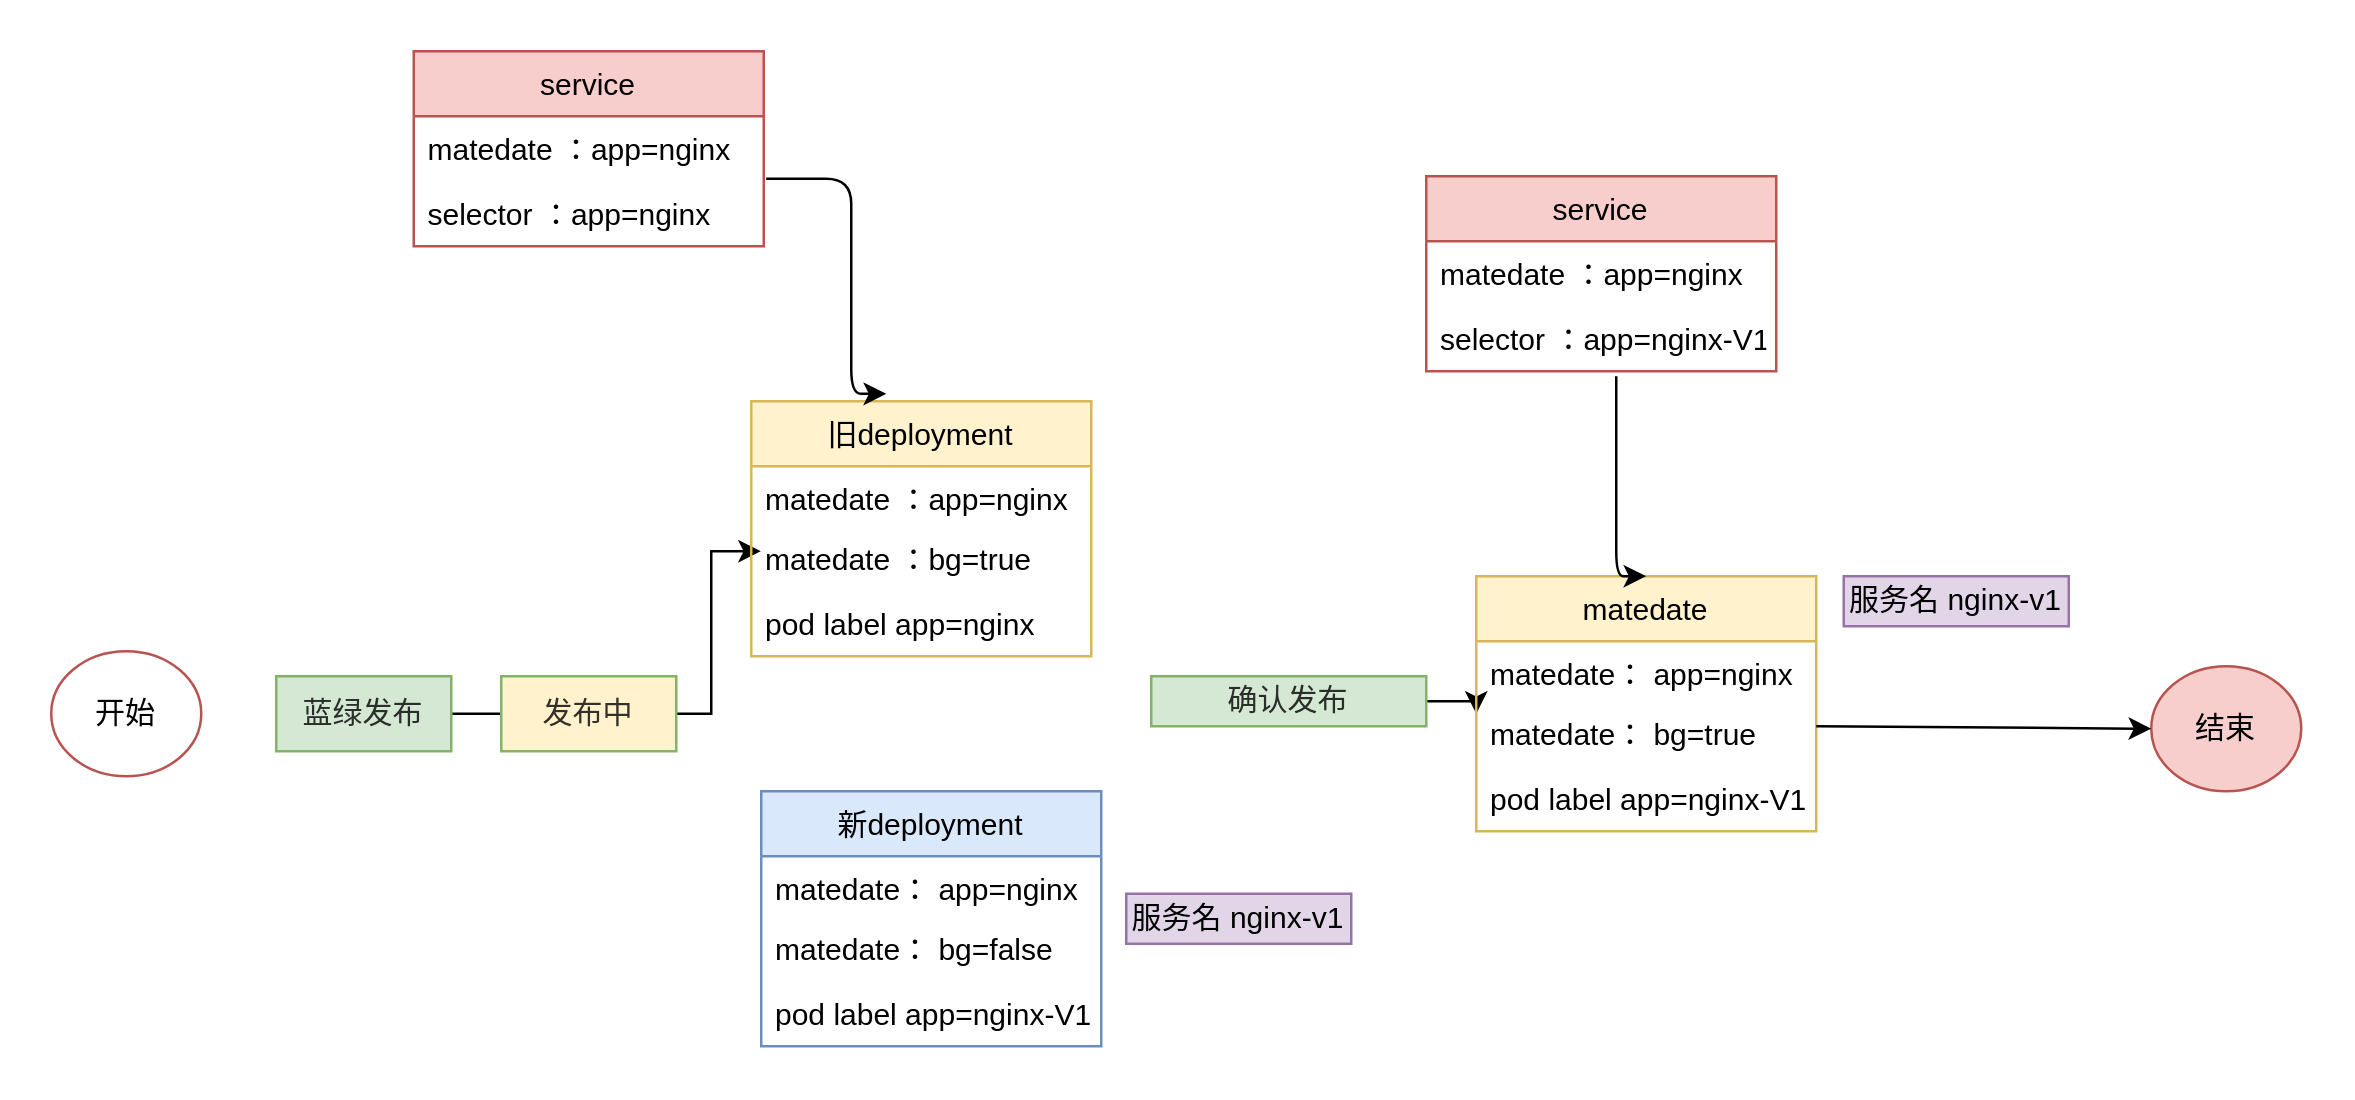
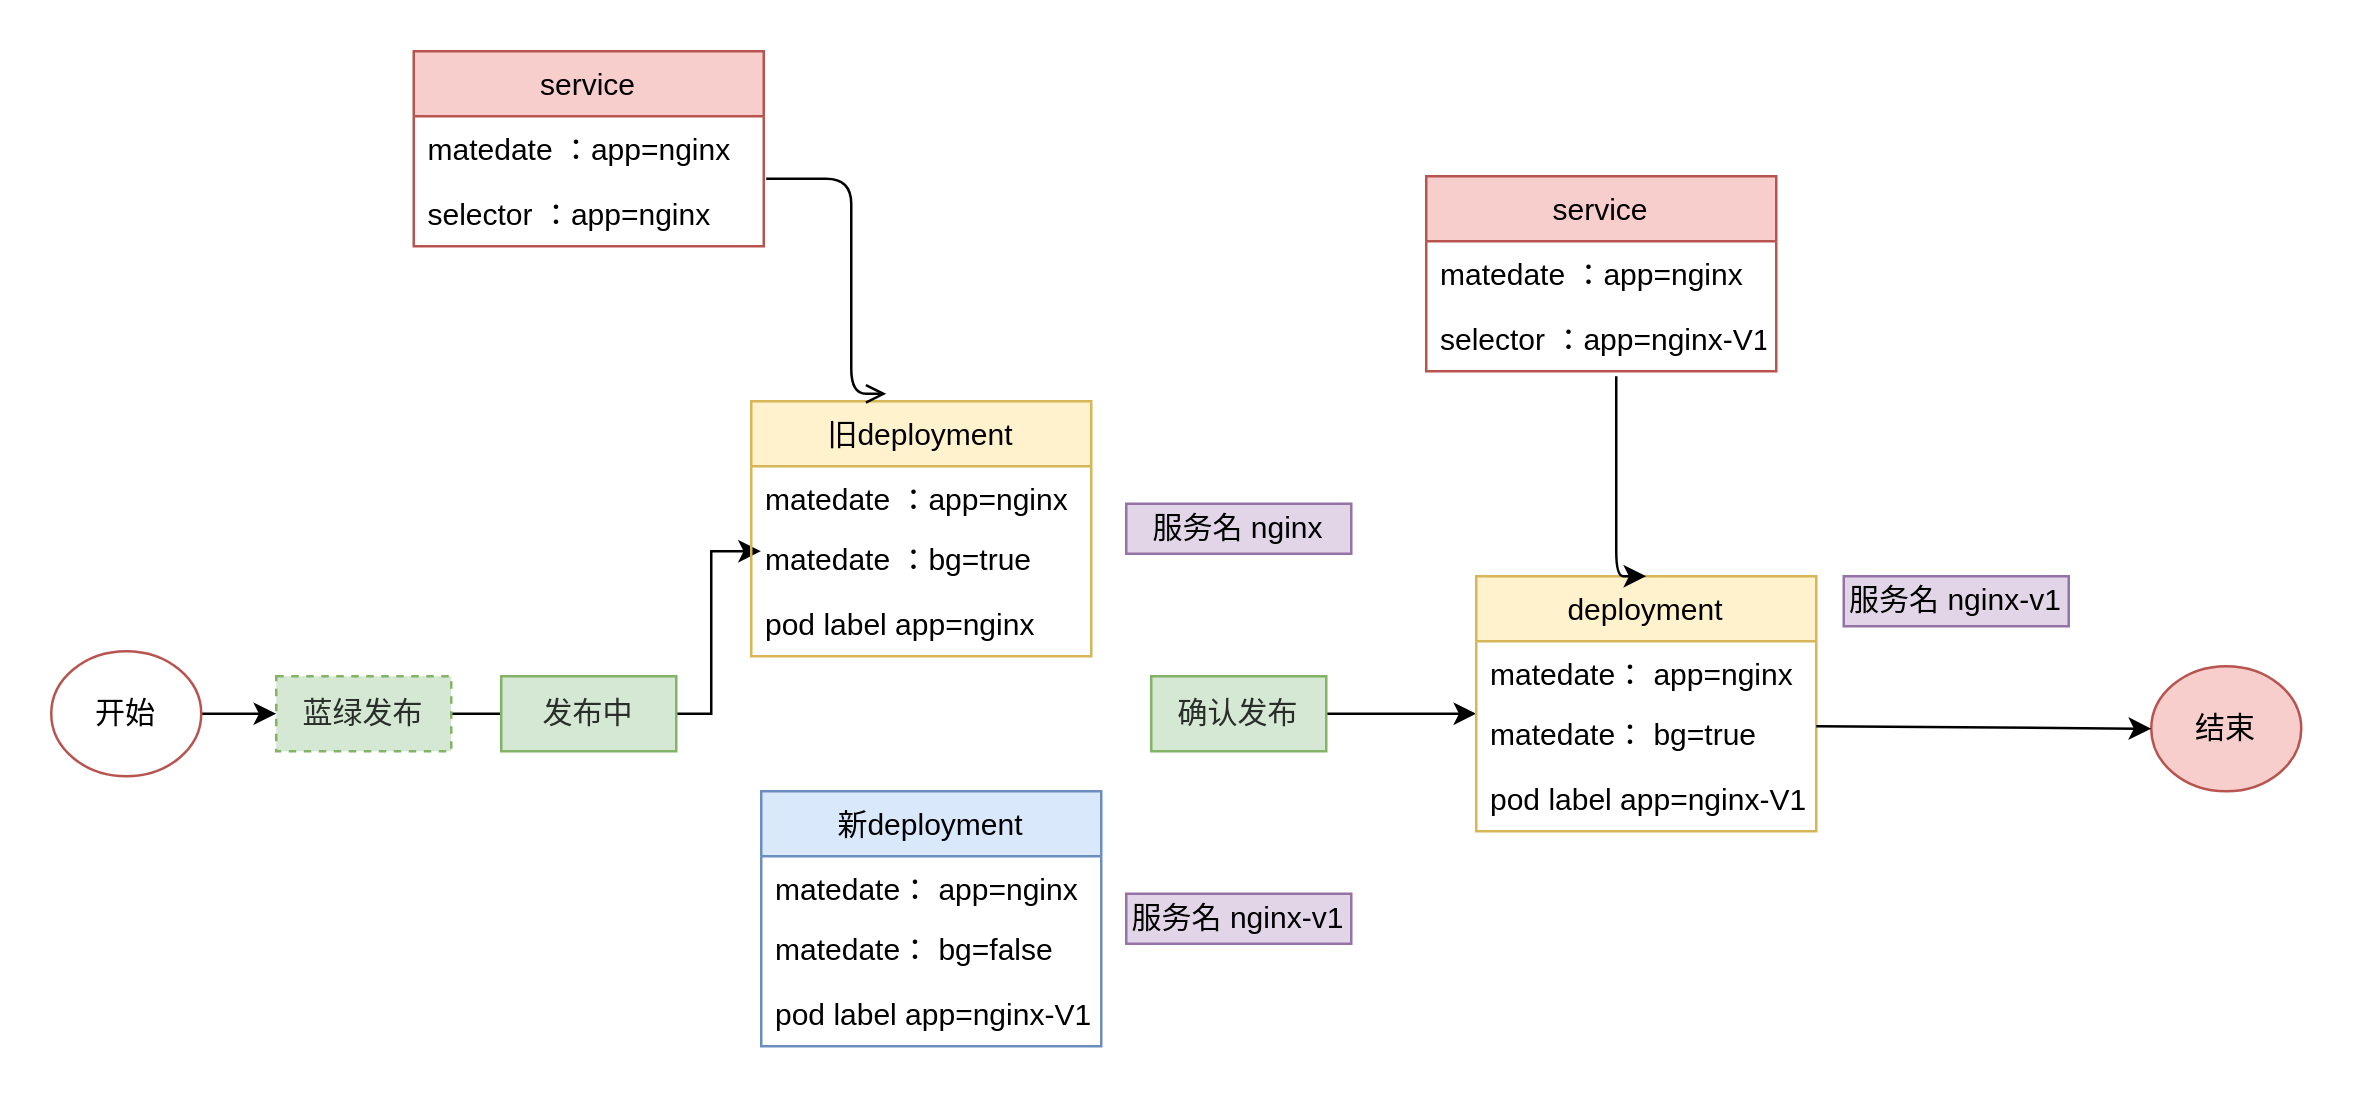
  <mxCell id="0" />
  <mxCell id="1" parent="0" />
+ <mxCell id="2" style="edgeStyle=orthogonalEdgeStyle;rounded=0;orthogonalLoop=1;jettySize=auto;html=1;exitX=1;exitY=0.5;exitDx=0;exitDy=0;" parent="1" source="3" target="5" edge="1"><mxGeometry relative="1" as="geometry"><mxPoint x="110" y="285.143" as="targetPoint" /></mxGeometry></mxCell>
  <mxCell id="3" value="开始" style="ellipse;whiteSpace=wrap;html=1;fillColor=#ffffff;strokeColor=#b85450;" parent="1" vertex="1"><mxGeometry x="20" y="260" width="60" height="50" as="geometry" /></mxCell>
  <mxCell id="4" style="edgeStyle=orthogonalEdgeStyle;rounded=0;orthogonalLoop=1;jettySize=auto;html=1;exitX=1;exitY=0.5;exitDx=0;exitDy=0;" parent="1" source="5" edge="1"><mxGeometry relative="1" as="geometry"><mxPoint x="230" y="285.143" as="targetPoint" /></mxGeometry></mxCell>
- <mxCell id="5" value="蓝绿发布" style="rounded=0;whiteSpace=wrap;html=1;textOpacity=80;fillColor=#d5e8d4;strokeColor=#82b366;" parent="1" vertex="1"><mxGeometry x="110" y="270" width="70" height="30" as="geometry" /></mxCell>
+ <mxCell id="5" value="蓝绿发布" style="rounded=0;whiteSpace=wrap;html=1;textOpacity=80;fillColor=#d5e8d4;strokeColor=#82b366;dashed=1;" parent="1" vertex="1"><mxGeometry x="110" y="270" width="70" height="30" as="geometry" /></mxCell>
  <mxCell id="6" style="edgeStyle=orthogonalEdgeStyle;rounded=0;orthogonalLoop=1;jettySize=auto;html=1;exitX=1;exitY=0.5;exitDx=0;exitDy=0;entryX=-0.001;entryY=0.077;entryDx=0;entryDy=0;entryPerimeter=0;" parent="1" source="7" edge="1"><mxGeometry relative="1" as="geometry"><mxPoint x="303.87" y="220.002" as="targetPoint" /><Array as="points"><mxPoint x="284" y="285" /><mxPoint x="284" y="220" /></Array></mxGeometry></mxCell>
- <mxCell id="7" value="发布中" style="rounded=0;whiteSpace=wrap;html=1;textOpacity=80;fillColor=#fff2cc;strokeColor=#82b366;" parent="1" vertex="1"><mxGeometry x="200" y="270" width="70" height="30" as="geometry" /></mxCell>
+ <mxCell id="7" value="发布中" style="rounded=0;whiteSpace=wrap;html=1;textOpacity=80;fillColor=#d5e8d4;strokeColor=#82b366;" parent="1" vertex="1"><mxGeometry x="200" y="270" width="70" height="30" as="geometry" /></mxCell>
  <mxCell id="8" style="edgeStyle=orthogonalEdgeStyle;rounded=0;orthogonalLoop=1;jettySize=auto;html=1;exitX=1;exitY=0.5;exitDx=0;exitDy=0;" parent="1" source="9" edge="1"><mxGeometry relative="1" as="geometry"><mxPoint x="590" y="285" as="targetPoint" /></mxGeometry></mxCell>
- <mxCell id="9" value="确认发布" style="rounded=0;whiteSpace=wrap;html=1;textOpacity=80;fillColor=#d5e8d4;strokeColor=#82b366;" parent="1" vertex="1"><mxGeometry x="460" y="270" width="110" height="20" as="geometry" /></mxCell>
+ <mxCell id="9" value="确认发布" style="rounded=0;whiteSpace=wrap;html=1;textOpacity=80;fillColor=#d5e8d4;strokeColor=#82b366;" parent="1" vertex="1"><mxGeometry x="460" y="270" width="70" height="30" as="geometry" /></mxCell>
  <mxCell id="10" value="新deployment" style="swimlane;fontStyle=0;childLayout=stackLayout;horizontal=1;startSize=26;fillColor=#dae8fc;horizontalStack=0;resizeParent=1;resizeParentMax=0;resizeLast=0;collapsible=1;marginBottom=0;strokeColor=#6c8ebf;" parent="1" vertex="1"><mxGeometry x="304" y="316" width="136" height="102" as="geometry" /></mxCell>
  <mxCell id="11" value="matedate： app=nginx" style="text;strokeColor=none;fillColor=none;align=left;verticalAlign=top;spacingLeft=4;spacingRight=4;overflow=hidden;rotatable=0;points=[[0,0.5],[1,0.5]];portConstraint=eastwest;" parent="10" vertex="1"><mxGeometry y="26" width="136" height="24" as="geometry" /></mxCell>
  <mxCell id="12" value="matedate： bg=false" style="text;strokeColor=none;fillColor=none;align=left;verticalAlign=top;spacingLeft=4;spacingRight=4;overflow=hidden;rotatable=0;points=[[0,0.5],[1,0.5]];portConstraint=eastwest;" parent="10" vertex="1"><mxGeometry y="50" width="136" height="26" as="geometry" /></mxCell>
  <mxCell id="13" value="pod label app=nginx-V1" style="text;strokeColor=none;fillColor=none;align=left;verticalAlign=top;spacingLeft=4;spacingRight=4;overflow=hidden;rotatable=0;points=[[0,0.5],[1,0.5]];portConstraint=eastwest;" parent="10" vertex="1"><mxGeometry y="76" width="136" height="26" as="geometry" /></mxCell>
  <mxCell id="14" value="service" style="swimlane;fontStyle=0;childLayout=stackLayout;horizontal=1;startSize=26;fillColor=#f8cecc;horizontalStack=0;resizeParent=1;resizeParentMax=0;resizeLast=0;collapsible=1;marginBottom=0;strokeColor=#b85450;" parent="1" vertex="1"><mxGeometry x="165" y="20" width="140" height="78" as="geometry" /></mxCell>
  <mxCell id="15" value="matedate ：app=nginx" style="text;strokeColor=none;fillColor=none;align=left;verticalAlign=top;spacingLeft=4;spacingRight=4;overflow=hidden;rotatable=0;points=[[0,0.5],[1,0.5]];portConstraint=eastwest;" parent="14" vertex="1"><mxGeometry y="26" width="140" height="26" as="geometry" /></mxCell>
  <mxCell id="16" value="selector ：app=nginx" style="text;strokeColor=none;fillColor=none;align=left;verticalAlign=top;spacingLeft=4;spacingRight=4;overflow=hidden;rotatable=0;points=[[0,0.5],[1,0.5]];portConstraint=eastwest;" parent="14" vertex="1"><mxGeometry y="52" width="140" height="26" as="geometry" /></mxCell>
  <mxCell id="17" value="旧deployment" style="swimlane;fontStyle=0;childLayout=stackLayout;horizontal=1;startSize=26;fillColor=#fff2cc;horizontalStack=0;resizeParent=1;resizeParentMax=0;resizeLast=0;collapsible=1;marginBottom=0;strokeColor=#d6b656;" parent="1" vertex="1"><mxGeometry x="300" y="160" width="136" height="102" as="geometry" /></mxCell>
  <mxCell id="18" value="matedate ：app=nginx" style="text;strokeColor=none;fillColor=none;align=left;verticalAlign=top;spacingLeft=4;spacingRight=4;overflow=hidden;rotatable=0;points=[[0,0.5],[1,0.5]];portConstraint=eastwest;" parent="17" vertex="1"><mxGeometry y="26" width="136" height="24" as="geometry" /></mxCell>
  <mxCell id="19" value="matedate ：bg=true" style="text;strokeColor=none;fillColor=none;align=left;verticalAlign=top;spacingLeft=4;spacingRight=4;overflow=hidden;rotatable=0;points=[[0,0.5],[1,0.5]];portConstraint=eastwest;" parent="17" vertex="1"><mxGeometry y="50" width="136" height="26" as="geometry" /></mxCell>
  <mxCell id="20" value="pod label app=nginx" style="text;strokeColor=none;fillColor=none;align=left;verticalAlign=top;spacingLeft=4;spacingRight=4;overflow=hidden;rotatable=0;points=[[0,0.5],[1,0.5]];portConstraint=eastwest;" parent="17" vertex="1"><mxGeometry y="76" width="136" height="26" as="geometry" /></mxCell>
- <mxCell id="21" value="" style="edgeStyle=elbowEdgeStyle;elbow=horizontal;endArrow=classic;html=1;exitX=1.007;exitY=-0.038;exitDx=0;exitDy=0;exitPerimeter=0;entryX=0.397;entryY=-0.029;entryDx=0;entryDy=0;entryPerimeter=0;" parent="1" source="16" target="17" edge="1"><mxGeometry width="50" height="50" relative="1" as="geometry"><mxPoint x="410" y="100" as="sourcePoint" /><mxPoint x="460" y="50" as="targetPoint" /><Array as="points"><mxPoint x="340" y="157" /></Array></mxGeometry></mxCell>
+ <mxCell id="21" value="" style="edgeStyle=elbowEdgeStyle;elbow=horizontal;endArrow=open;html=1;exitX=1.007;exitY=-0.038;exitDx=0;exitDy=0;exitPerimeter=0;entryX=0.397;entryY=-0.029;entryDx=0;entryDy=0;entryPerimeter=0;" parent="1" source="16" target="17" edge="1"><mxGeometry width="50" height="50" relative="1" as="geometry"><mxPoint x="410" y="100" as="sourcePoint" /><mxPoint x="460" y="50" as="targetPoint" /><Array as="points"><mxPoint x="340" y="157" /></Array></mxGeometry></mxCell>
+ <mxCell id="22" value="服务名 nginx" style="text;html=1;strokeColor=#9673a6;fillColor=#e1d5e7;align=center;verticalAlign=middle;whiteSpace=wrap;rounded=0;" parent="1" vertex="1"><mxGeometry x="450" y="201" width="90" height="20" as="geometry" /></mxCell>
  <mxCell id="23" value="服务名 nginx-v1" style="text;html=1;strokeColor=#9673a6;fillColor=#e1d5e7;align=center;verticalAlign=middle;whiteSpace=wrap;rounded=0;" parent="1" vertex="1"><mxGeometry x="450" y="357" width="90" height="20" as="geometry" /></mxCell>
- <mxCell id="24" value="matedate" style="swimlane;fontStyle=0;childLayout=stackLayout;horizontal=1;startSize=26;fillColor=#fff2cc;horizontalStack=0;resizeParent=1;resizeParentMax=0;resizeLast=0;collapsible=1;marginBottom=0;strokeColor=#d6b656;" parent="1" vertex="1"><mxGeometry x="590" y="230" width="136" height="102" as="geometry" /></mxCell>
+ <mxCell id="24" value="deployment" style="swimlane;fontStyle=0;childLayout=stackLayout;horizontal=1;startSize=26;fillColor=#fff2cc;horizontalStack=0;resizeParent=1;resizeParentMax=0;resizeLast=0;collapsible=1;marginBottom=0;strokeColor=#d6b656;" parent="1" vertex="1"><mxGeometry x="590" y="230" width="136" height="102" as="geometry" /></mxCell>
  <mxCell id="25" value="matedate： app=nginx" style="text;strokeColor=none;fillColor=none;align=left;verticalAlign=top;spacingLeft=4;spacingRight=4;overflow=hidden;rotatable=0;points=[[0,0.5],[1,0.5]];portConstraint=eastwest;" parent="24" vertex="1"><mxGeometry y="26" width="136" height="24" as="geometry" /></mxCell>
  <mxCell id="26" value="matedate： bg=true" style="text;strokeColor=none;fillColor=none;align=left;verticalAlign=top;spacingLeft=4;spacingRight=4;overflow=hidden;rotatable=0;points=[[0,0.5],[1,0.5]];portConstraint=eastwest;" parent="24" vertex="1"><mxGeometry y="50" width="136" height="26" as="geometry" /></mxCell>
  <mxCell id="27" value="pod label app=nginx-V1" style="text;strokeColor=none;fillColor=none;align=left;verticalAlign=top;spacingLeft=4;spacingRight=4;overflow=hidden;rotatable=0;points=[[0,0.5],[1,0.5]];portConstraint=eastwest;" parent="24" vertex="1"><mxGeometry y="76" width="136" height="26" as="geometry" /></mxCell>
  <mxCell id="28" value="service" style="swimlane;fontStyle=0;childLayout=stackLayout;horizontal=1;startSize=26;fillColor=#f8cecc;horizontalStack=0;resizeParent=1;resizeParentMax=0;resizeLast=0;collapsible=1;marginBottom=0;strokeColor=#b85450;" parent="1" vertex="1"><mxGeometry x="570" y="70" width="140" height="78" as="geometry" /></mxCell>
  <mxCell id="29" value="matedate ：app=nginx" style="text;strokeColor=none;fillColor=none;align=left;verticalAlign=top;spacingLeft=4;spacingRight=4;overflow=hidden;rotatable=0;points=[[0,0.5],[1,0.5]];portConstraint=eastwest;" parent="28" vertex="1"><mxGeometry y="26" width="140" height="26" as="geometry" /></mxCell>
  <mxCell id="30" value="selector ：app=nginx-V1" style="text;strokeColor=none;fillColor=none;align=left;verticalAlign=top;spacingLeft=4;spacingRight=4;overflow=hidden;rotatable=0;points=[[0,0.5],[1,0.5]];portConstraint=eastwest;" parent="28" vertex="1"><mxGeometry y="52" width="140" height="26" as="geometry" /></mxCell>
  <mxCell id="31" value="" style="edgeStyle=elbowEdgeStyle;elbow=horizontal;endArrow=classic;html=1;entryX=0.5;entryY=0;entryDx=0;entryDy=0;" parent="1" target="24" edge="1"><mxGeometry width="50" height="50" relative="1" as="geometry"><mxPoint x="646" y="150" as="sourcePoint" /><mxPoint x="580.002" y="230.002" as="targetPoint" /><Array as="points"><mxPoint x="646" y="170" /><mxPoint x="646.01" y="172.96" /></Array></mxGeometry></mxCell>
  <mxCell id="32" value="结束" style="ellipse;whiteSpace=wrap;html=1;fillColor=#f8cecc;strokeColor=#b85450;" parent="1" vertex="1"><mxGeometry x="860" y="266" width="60" height="50" as="geometry" /></mxCell>
  <mxCell id="33" value="" style="endArrow=classic;html=1;entryX=0;entryY=0.5;entryDx=0;entryDy=0;" parent="1" target="32" edge="1"><mxGeometry width="50" height="50" relative="1" as="geometry"><mxPoint x="726" y="290" as="sourcePoint" /><mxPoint x="776" y="240" as="targetPoint" /></mxGeometry></mxCell>
  <mxCell id="34" value="服务名 nginx-v1" style="text;html=1;strokeColor=#9673a6;fillColor=#e1d5e7;align=center;verticalAlign=middle;whiteSpace=wrap;rounded=0;" parent="1" vertex="1"><mxGeometry x="737" y="230" width="90" height="20" as="geometry" /></mxCell>
